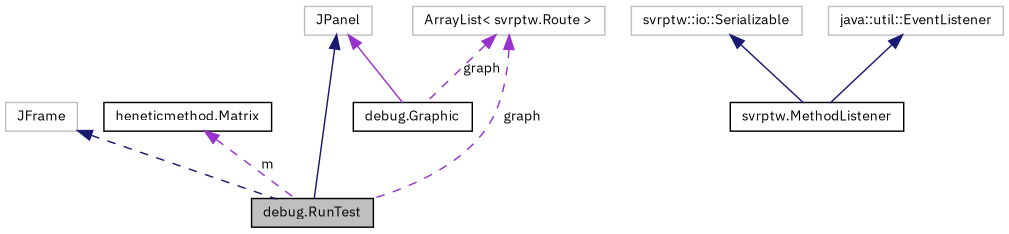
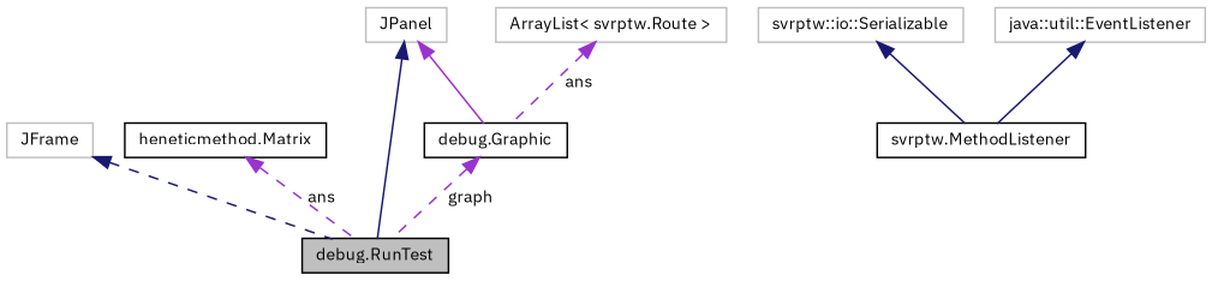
  digraph {
    fontname="IBM Plex Sans"
    node [color=grey75 fillcolor=white fontname="IBM Plex Sans" fontsize=10 shape=record style=filled]
    edge [color=midnightblue dir=back fontname="IBM Plex Sans" fontsize=10 labelfontname=Helvetica labelfontsize=10 style=dashed]
    n1 [color=black fillcolor=grey75 fontcolor=black height=0.2 label="debug.RunTest" width=0.4]
    n2 [height=0.2 label=JFrame width=0.4]
    n3 [color=black height=0.2 label="svrptw.MethodListener" width=0.4]
    n4 [height=0.2 label="svrptw::io::Serializable" width=0.4]
    n5 [height=0.2 label="java::util::EventListener" width=0.4]
    n6 [color=black height=0.2 label="heneticmethod.Matrix" width=0.4]
    n7 [color=black height=0.2 label="debug.Graphic" width=0.4]
    n8 [height=0.2 label=JPanel width=0.4]
    n9 [height=0.2 label="ArrayList\< svrptw.Route \>" width=0.4]
    n2 -> n1
    n4 -> n3 [style=solid]
    n5 -> n3 [style=solid]
-   n6 -> n1 [color=darkorchid3 label=" m"]
-   n9 -> n1 [color=darkorchid3 label=" graph"]
+   n6 -> n1 [color=darkorchid3 label=" ans"]
+   n7 -> n1 [color=darkorchid3 label=" graph"]
    n8 -> n1 [style=solid]
    n8 -> n7 [color=darkorchid3 style=solid]
-   n9 -> n7 [color=darkorchid3 label=" graph"]
+   n9 -> n7 [color=darkorchid3 label=" ans"]
  }
